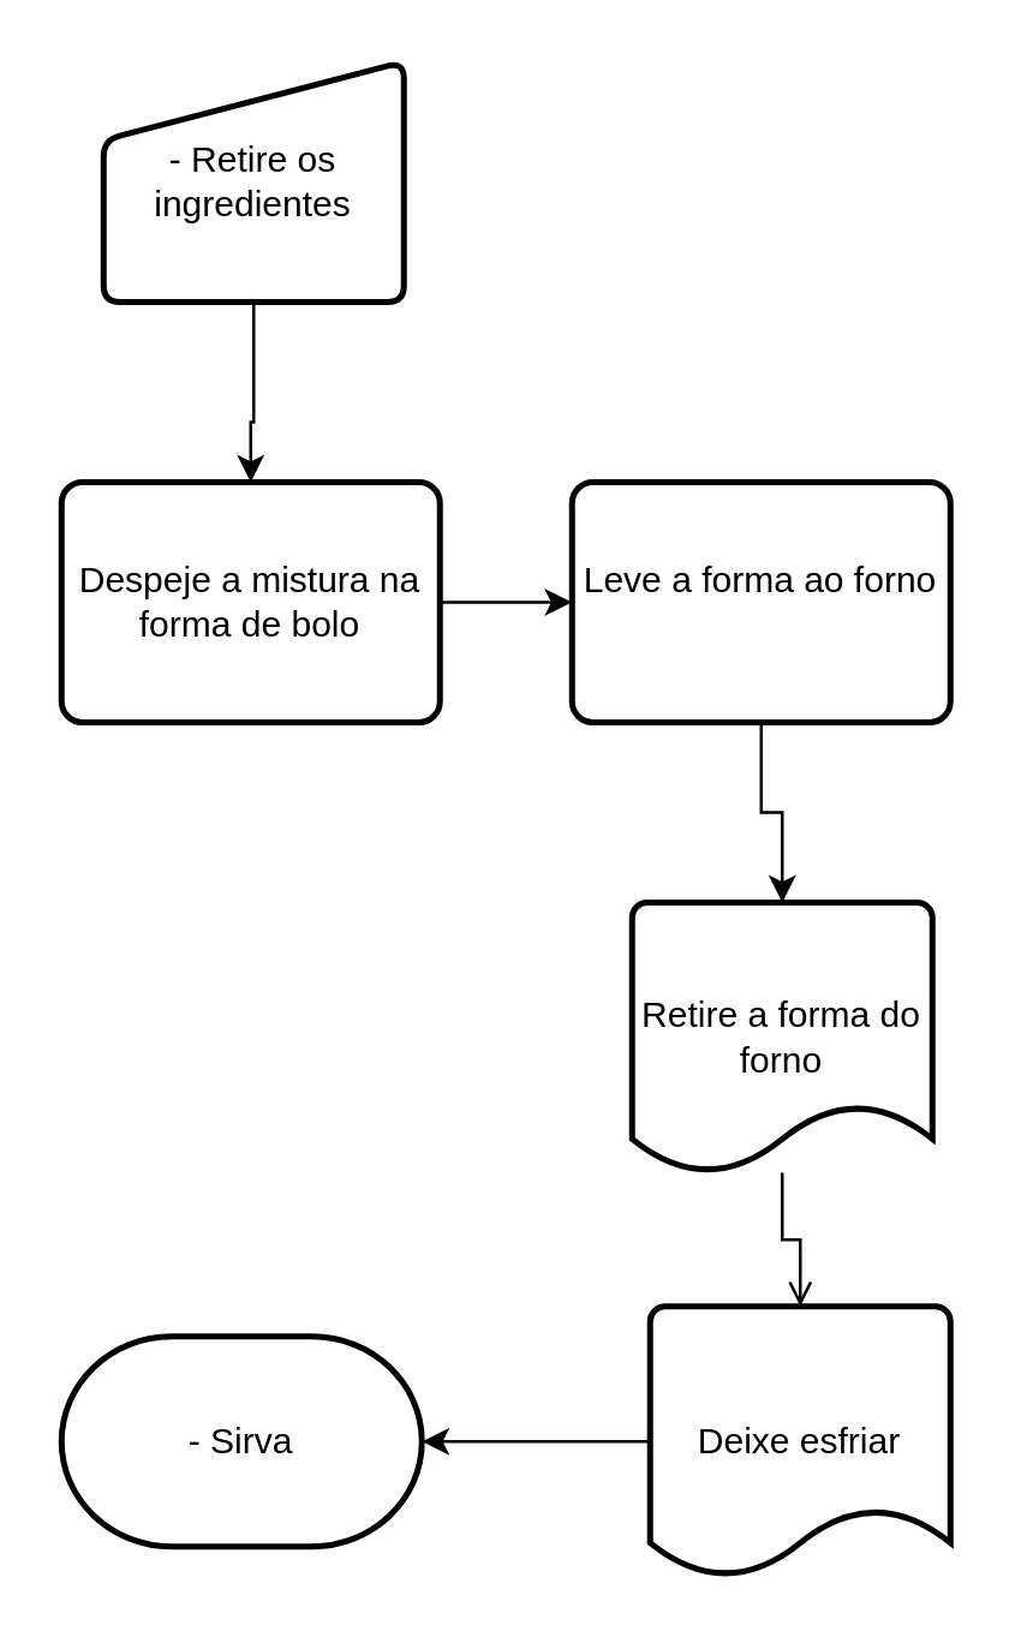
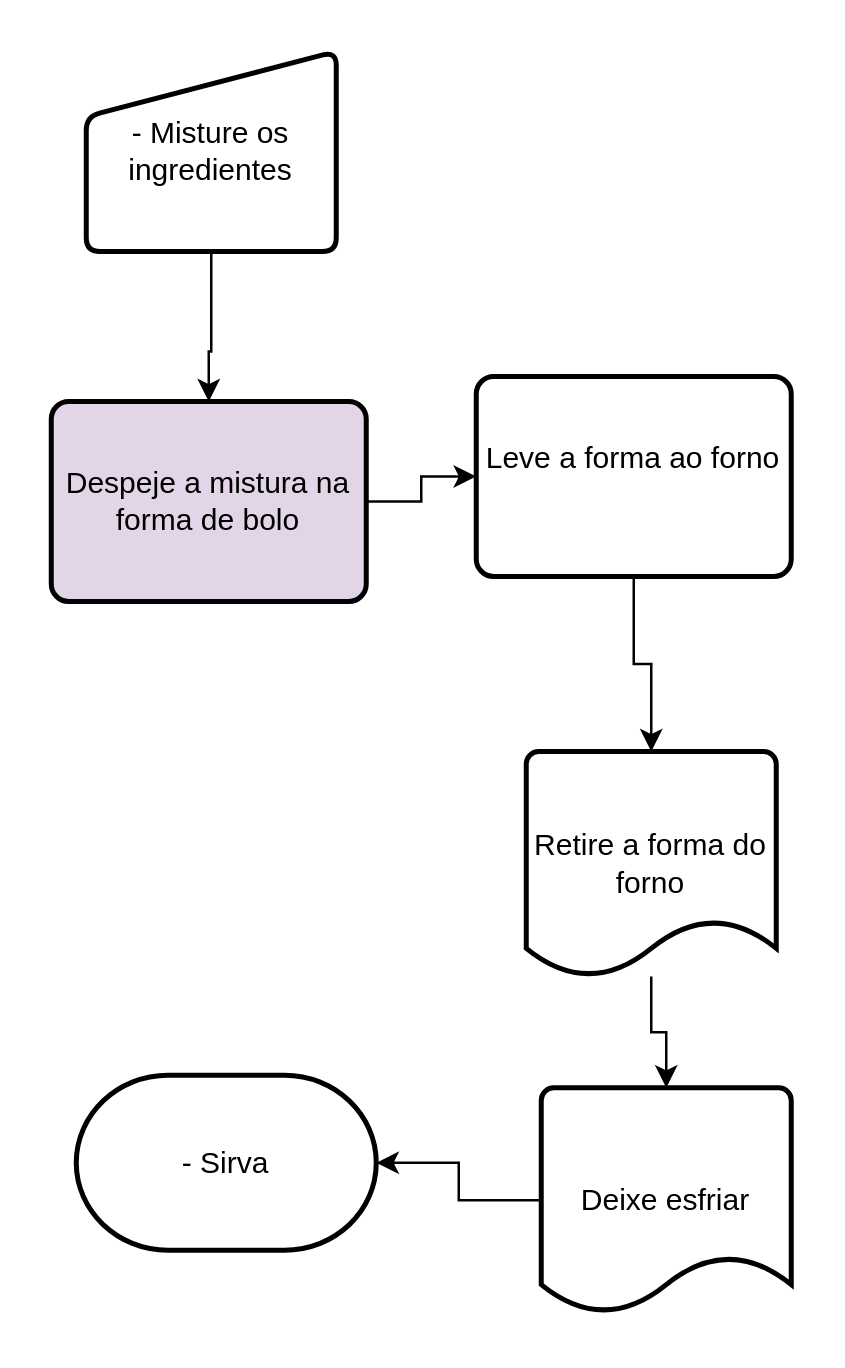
  <mxCell id="0" />
  <mxCell id="1" parent="0" />
  <mxCell id="2" value="" style="edgeStyle=orthogonalEdgeStyle;rounded=0;orthogonalLoop=1;jettySize=auto;html=1;" edge="1" parent="1" source="3" target="5"><mxGeometry relative="1" as="geometry"><Array as="points"><mxPoint x="84" y="140" /><mxPoint x="83" y="140" /></Array></mxGeometry></mxCell>
- <mxCell id="3" value="- Retire os ingredientes" style="html=1;strokeWidth=2;shape=manualInput;whiteSpace=wrap;rounded=1;size=26;arcSize=11;" vertex="1" parent="1"><mxGeometry x="34" y="20" width="100" height="80" as="geometry" /></mxCell>
+ <mxCell id="3" value="- Misture os ingredientes" style="html=1;strokeWidth=2;shape=manualInput;whiteSpace=wrap;rounded=1;size=26;arcSize=11;" vertex="1" parent="1"><mxGeometry x="34" y="20" width="100" height="80" as="geometry" /></mxCell>
  <mxCell id="4" value="" style="edgeStyle=orthogonalEdgeStyle;rounded=0;orthogonalLoop=1;jettySize=auto;html=1;" edge="1" parent="1" source="5" target="9"><mxGeometry relative="1" as="geometry" /></mxCell>
- <mxCell id="5" value="Despeje a mistura na forma de bolo" style="rounded=1;whiteSpace=wrap;html=1;absoluteArcSize=1;arcSize=14;strokeWidth=2;" vertex="1" parent="1"><mxGeometry x="20" y="160" width="126" height="80" as="geometry" /></mxCell>
- <mxCell id="6" value="" style="edgeStyle=orthogonalEdgeStyle;rounded=0;orthogonalLoop=1;jettySize=auto;html=1;endArrow=open;" edge="1" parent="1" source="7" target="11"><mxGeometry relative="1" as="geometry" /></mxCell>
+ <mxCell id="5" value="Despeje a mistura na forma de bolo" style="rounded=1;whiteSpace=wrap;html=1;absoluteArcSize=1;arcSize=14;strokeWidth=2;fillColor=#e1d5e7;" vertex="1" parent="1"><mxGeometry x="20" y="160" width="126" height="80" as="geometry" /></mxCell>
+ <mxCell id="6" value="" style="edgeStyle=orthogonalEdgeStyle;rounded=0;orthogonalLoop=1;jettySize=auto;html=1;" edge="1" parent="1" source="7" target="11"><mxGeometry relative="1" as="geometry" /></mxCell>
  <mxCell id="7" value="Retire a forma do forno" style="strokeWidth=2;html=1;shape=mxgraph.flowchart.document2;whiteSpace=wrap;size=0.25;" vertex="1" parent="1"><mxGeometry x="210" y="300" width="100" height="90" as="geometry" /></mxCell>
  <mxCell id="8" value="" style="edgeStyle=orthogonalEdgeStyle;rounded=0;orthogonalLoop=1;jettySize=auto;html=1;" edge="1" parent="1" source="9" target="7"><mxGeometry relative="1" as="geometry" /></mxCell>
- <mxCell id="9" value="Leve a forma ao forno&lt;div&gt;&lt;br/&gt;&lt;/div&gt;" style="rounded=1;whiteSpace=wrap;html=1;absoluteArcSize=1;arcSize=14;strokeWidth=2;" vertex="1" parent="1"><mxGeometry x="190" y="160" width="126" height="80" as="geometry" /></mxCell>
+ <mxCell id="9" value="Leve a forma ao forno&lt;div&gt;&lt;br/&gt;&lt;/div&gt;" style="rounded=1;whiteSpace=wrap;html=1;absoluteArcSize=1;arcSize=14;strokeWidth=2;" vertex="1" parent="1"><mxGeometry x="190" y="150" width="126" height="80" as="geometry" /></mxCell>
  <mxCell id="10" value="" style="edgeStyle=orthogonalEdgeStyle;rounded=0;orthogonalLoop=1;jettySize=auto;html=1;" edge="1" parent="1" source="11" target="12"><mxGeometry relative="1" as="geometry" /></mxCell>
  <mxCell id="11" value="Deixe esfriar" style="strokeWidth=2;html=1;shape=mxgraph.flowchart.document2;whiteSpace=wrap;size=0.25;" vertex="1" parent="1"><mxGeometry x="216" y="434.5" width="100" height="90" as="geometry" /></mxCell>
- <mxCell id="12" value="- Sirva" style="strokeWidth=2;html=1;shape=mxgraph.flowchart.terminator;whiteSpace=wrap;" vertex="1" parent="1"><mxGeometry x="20" y="444.5" width="120" height="70" as="geometry" /></mxCell>
+ <mxCell id="12" value="- Sirva" style="strokeWidth=2;html=1;shape=mxgraph.flowchart.terminator;whiteSpace=wrap;" vertex="1" parent="1"><mxGeometry x="30" y="429.5" width="120" height="70" as="geometry" /></mxCell>
